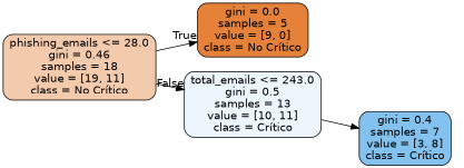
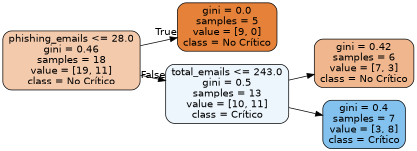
  digraph {
    rankdir=LR
    node [color=black fontname=helvetica shape=box style="filled, rounded"]
    edge [fontname=helvetica]
    n1 [fillcolor="#f4caac" label="phishing_emails <= 28.0\ngini = 0.46\nsamples = 18\nvalue = [19, 11]\nclass = No Crítico"]
    n2 [fillcolor="#e58139" label="gini = 0.0\nsamples = 5\nvalue = [9, 0]\nclass = No Crítico"]
    n3 [fillcolor="#edf6fd" label="total_emails <= 243.0\ngini = 0.5\nsamples = 13\nvalue = [10, 11]\nclass = Crítico"]
+   n4 [fillcolor="#f0b78e" label="gini = 0.42\nsamples = 6\nvalue = [7, 3]\nclass = No Crítico"]
    n5 [fillcolor="#83c2ef" label="gini = 0.4\nsamples = 7\nvalue = [3, 8]\nclass = Crítico"]
    n1 -> n2 [headlabel=True labelangle=45 labeldistance=2.5]
    n1 -> n3 [headlabel=False labelangle=-45 labeldistance=2.5]
+   n3 -> n4
    n3 -> n5
  }
